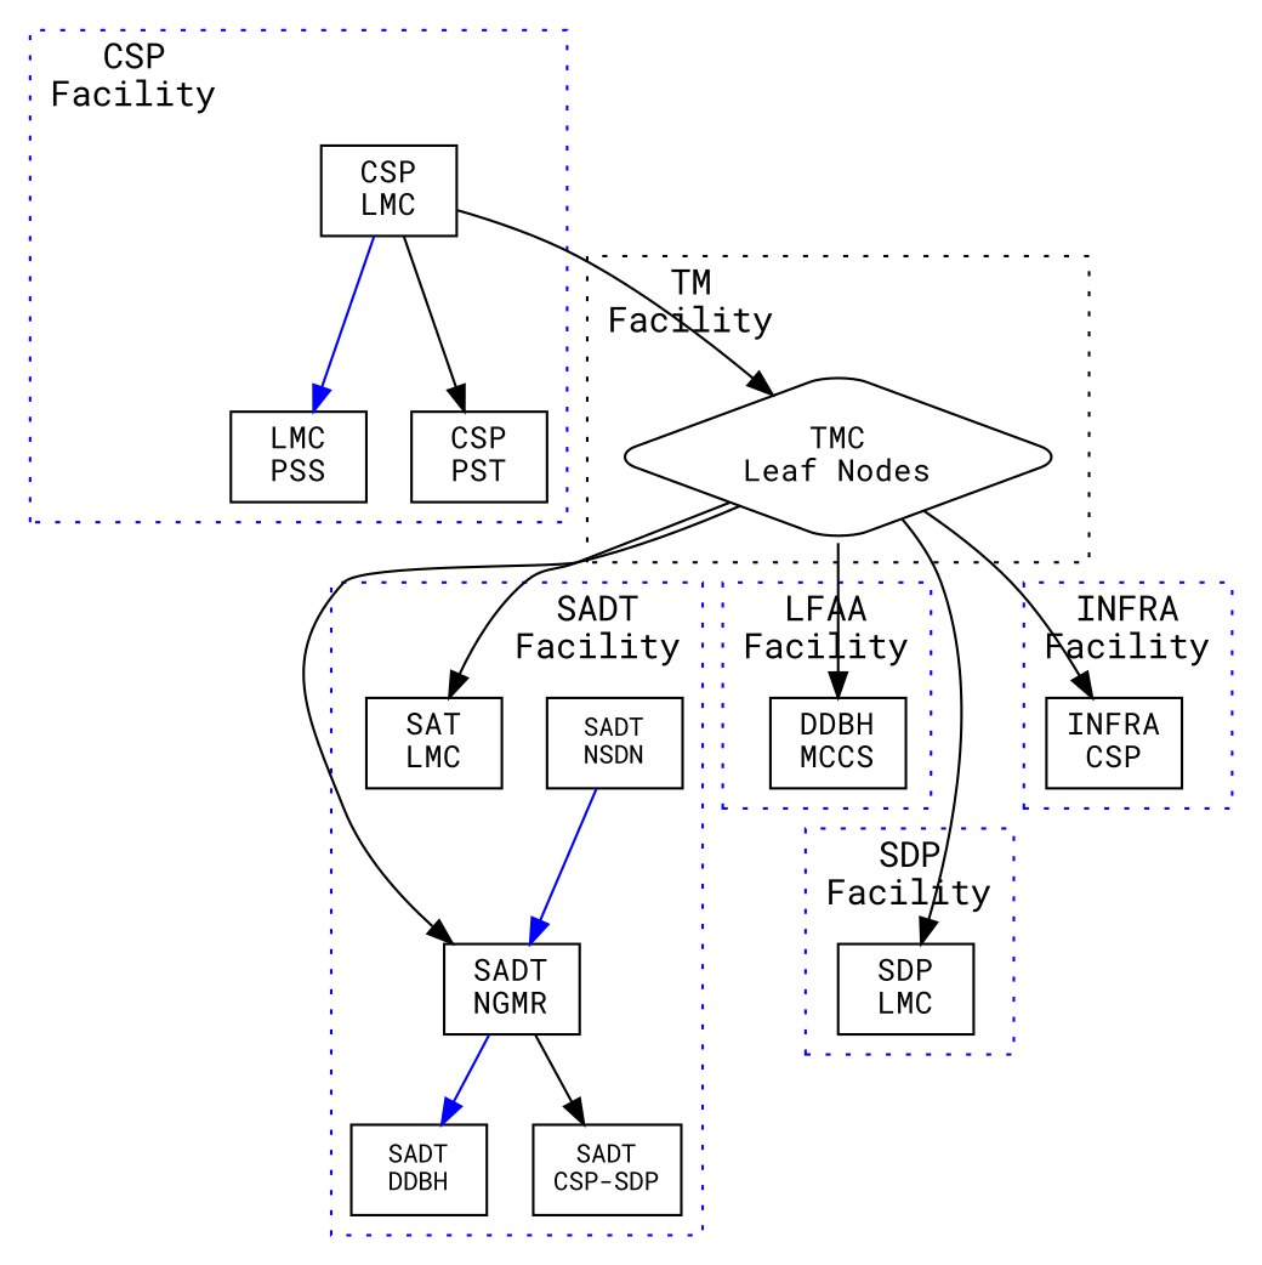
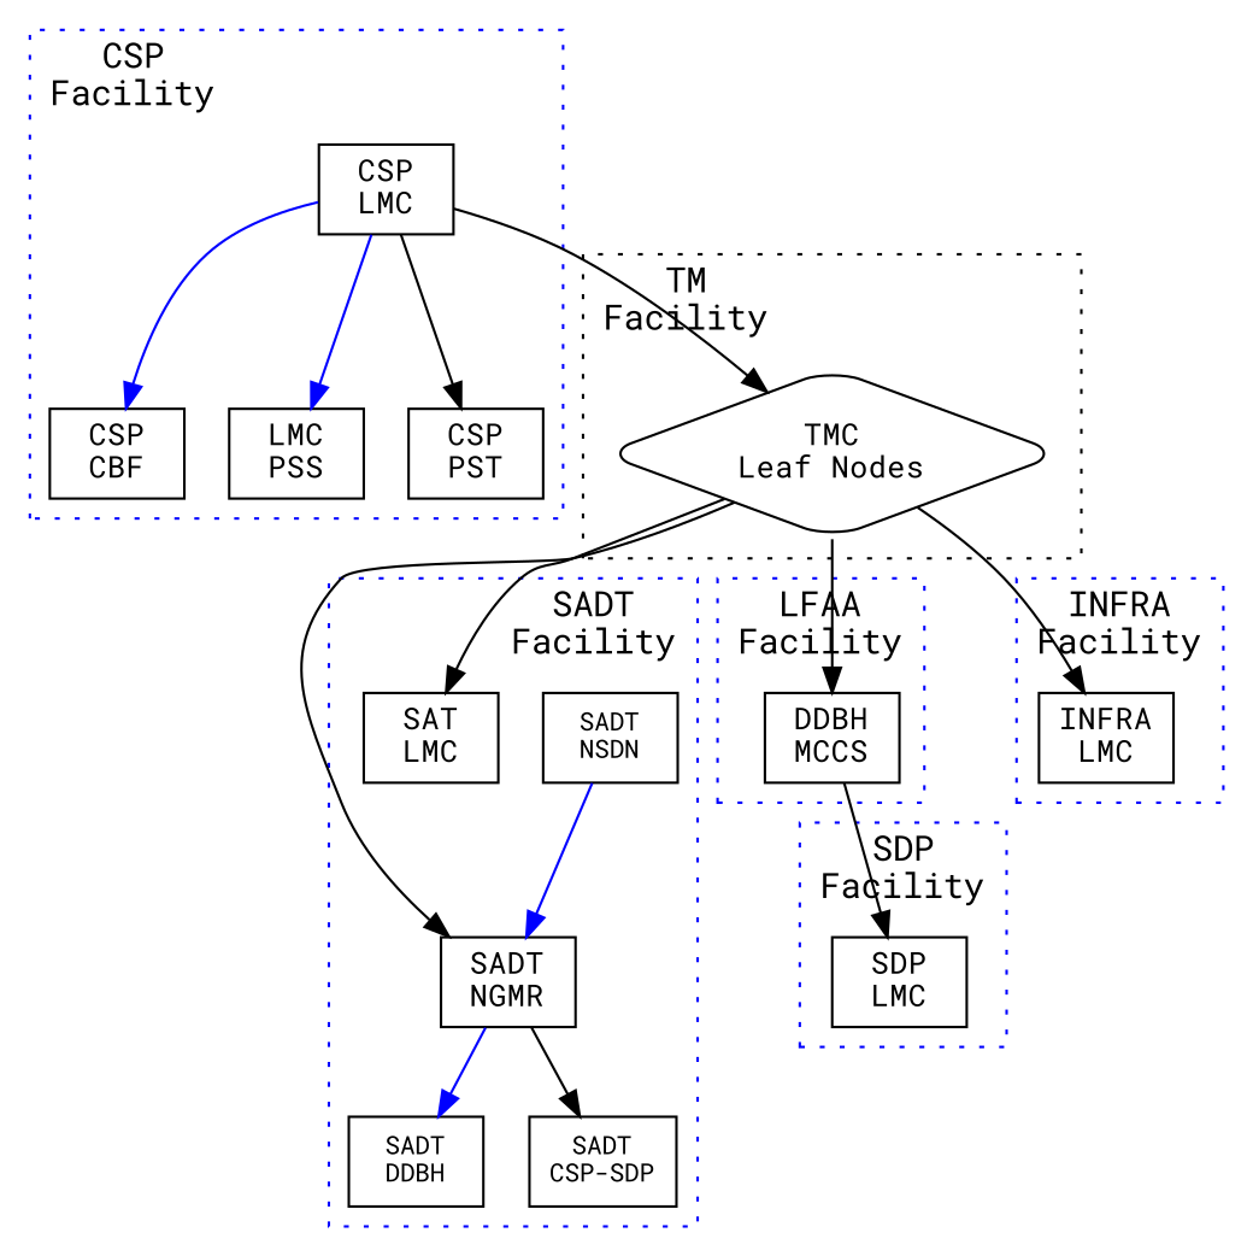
  digraph {
    fontname="Roboto Mono"
    fontsize=14
    labeljust=l
    labelloc=t
    splines=true
    node [fontname="Roboto Mono" fontsize=12 shape=rect]
    edge [fontname="Roboto Mono"]
    n1 [label="SADT\nNGMR"]
    n2 [fontsize=10 label="SADT\nDDBH"]
    n3 [fontsize=10 label="SADT\nCSP-SDP"]
    n4 [fontsize=10 label="SADT\nNSDN"]
    n5 [label="SAT\nLMC"]
    n6 [label="DDBH\nMCCS"]
    n7 [label="CSP\nLMC"]
+   n8 [label="CSP\nCBF"]
    n9 [label="LMC\nPSS"]
    n10 [label="CSP\nPST"]
    n11 [label="SDP\nLMC"]
-   n12 [label="INFRA\nCSP"]
+   n12 [label="INFRA\nLMC"]
    n13 [label="TMC\nLeaf Nodes" shape=diamond style=rounded]
    subgraph cluster_1 {
      color=blue
      label="SADT\nFacility"
      labeljust=r
      style=dotted
      n1
      n2
      n3
      n4
      n5
    }
    subgraph cluster_2 {
      color=blue
      label="LFAA\nFacility"
      style=dotted
      subgraph sub_3 {
        color=blue
        label="LFAA\nFacility"
        rank=same
        style=dotted
        n6
      }
    }
    subgraph cluster_4 {
      color=blue
      label="CSP\nFacility"
      style=dotted
      n7
+     n8
      n9
      n10
    }
    subgraph cluster_5 {
      color=blue
      label="SDP\nFacility"
      style=dotted
      n11
    }
    subgraph cluster_6 {
      color=blue
      label="INFRA\nFacility"
      labeljust=r
      style=dotted
      n12
    }
    subgraph cluster_7 {
      color=black
      label="TM\nFacility"
      style=dotted
      n13
    }
    n1 -> n2 [color=blue]
    n1 -> n3 [color=black]
    n4 -> n1 [color=blue]
+   n7 -> n8 [color=blue]
    n7 -> n9 [color=blue]
    n7 -> n10 [color=black]
    n7 -> n13
    n13 -> n1
    n13 -> n5
    n13 -> n6
-   n13 -> n11
+   n6 -> n11
    n13 -> n12
  }
